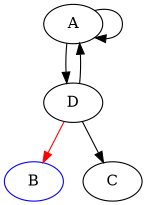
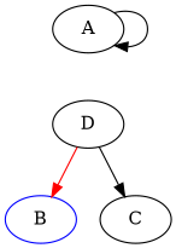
  digraph {
    A [border=red]
    D
    B [color=blue]
    C
    A -> A
-   A -> D
-   D -> A
    D -> B [color=red]
    D -> C
  }
